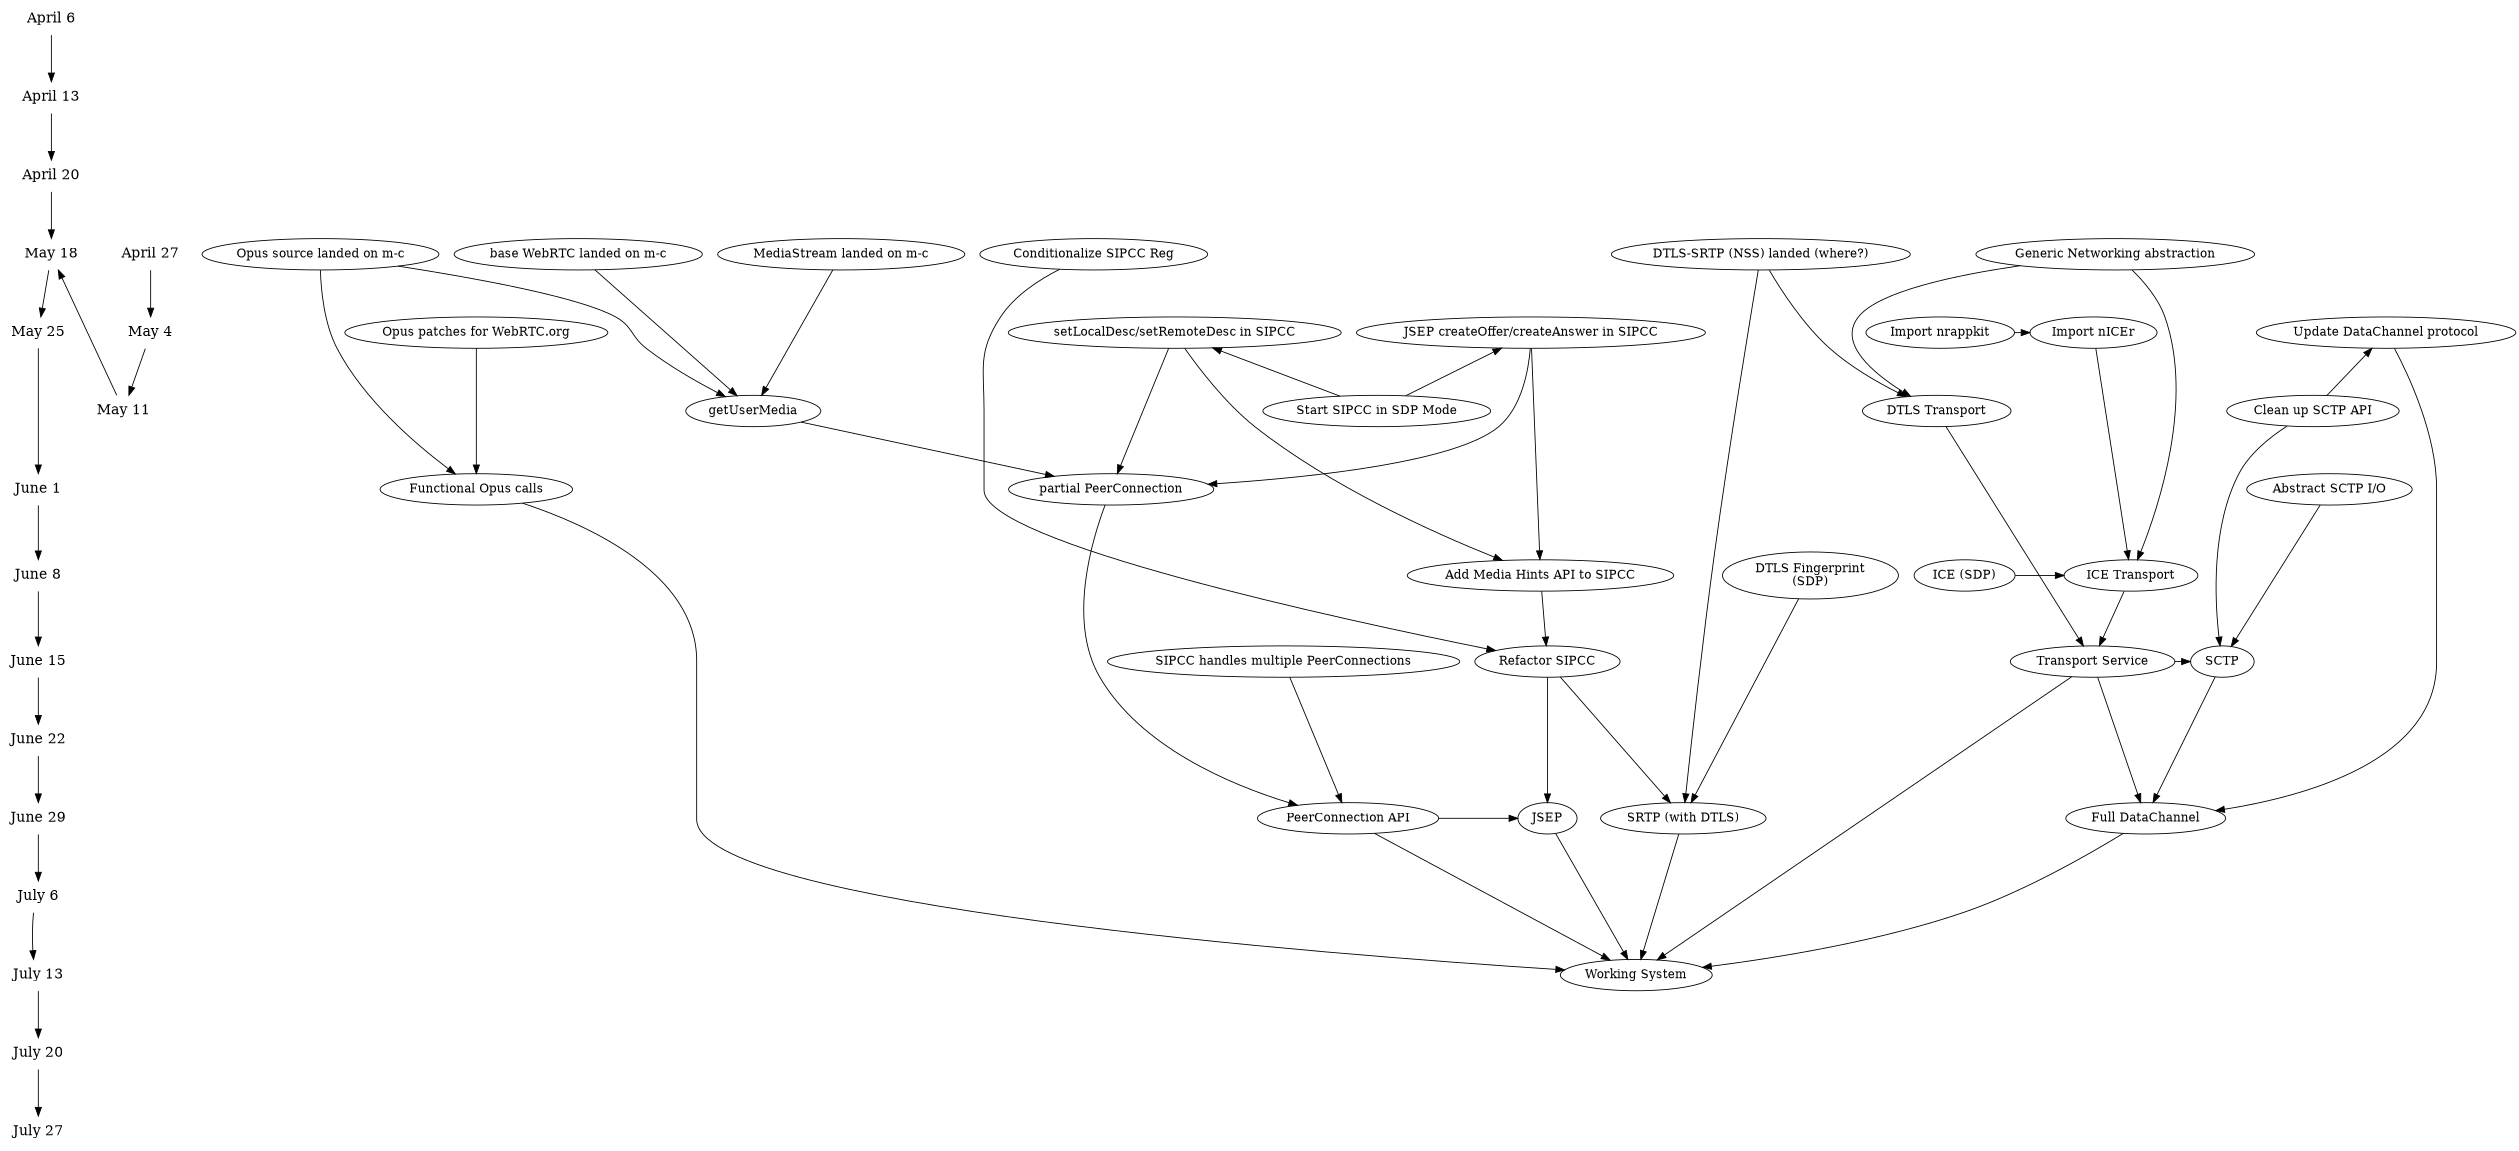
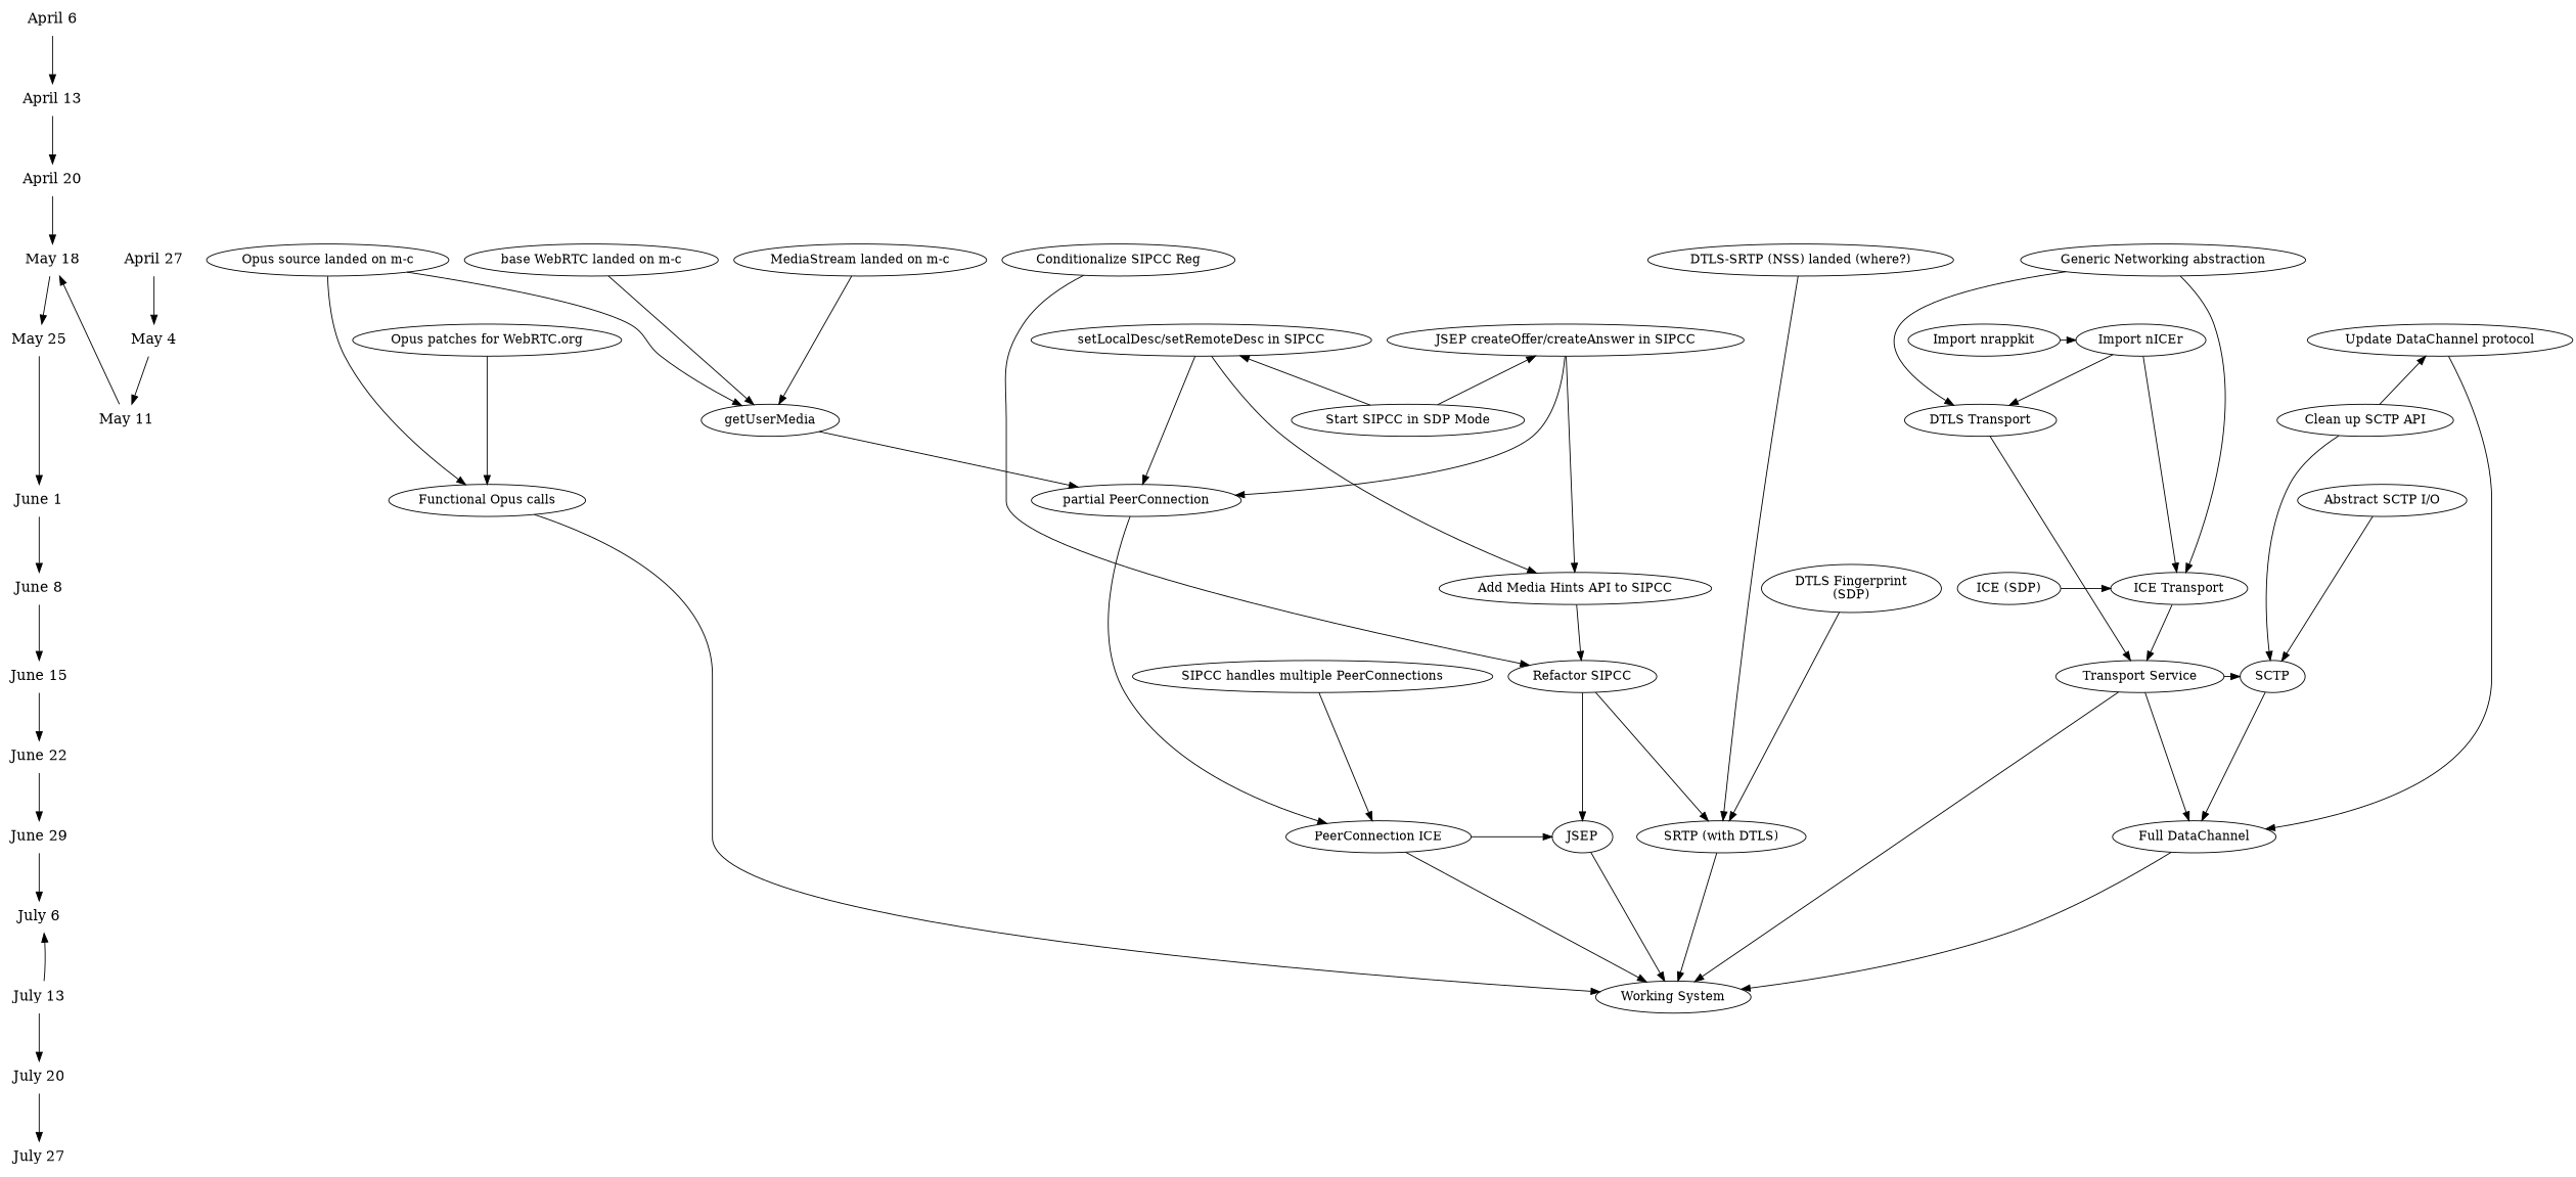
  digraph {
    ranksep=.75
    "April 6" [fontsize=16 shape=plaintext]
    "April 13" [fontsize=16 shape=plaintext]
    "April 20" [fontsize=16 shape=plaintext]
    "April 27" [fontsize=16 shape=plaintext]
    "May 4" [fontsize=16 shape=plaintext]
    "May 11" [fontsize=16 shape=plaintext]
    "May 18" [fontsize=16 shape=plaintext]
    "May 25" [fontsize=16 shape=plaintext]
    "June 1" [fontsize=16 shape=plaintext]
    "June 8" [fontsize=16 shape=plaintext]
    "June 15" [fontsize=16 shape=plaintext]
    "June 22" [fontsize=16 shape=plaintext]
    "June 29" [fontsize=16 shape=plaintext]
    "July 6" [fontsize=16 shape=plaintext]
    "July 13" [fontsize=16 shape=plaintext]
    "July 20" [fontsize=16 shape=plaintext]
    "July 27" [fontsize=16 shape=plaintext]
    n18 [label="base WebRTC landed on m-c"]
    n19 [label="MediaStream landed on m-c"]
    n20 [label="Generic Networking abstraction"]
    n21 [label="DTLS-SRTP (NSS) landed (where?)"]
    n22 [label="Conditionalize SIPCC Reg"]
    n23 [label="Opus source landed on m-c"]
    n24 [label=getUserMedia]
    n25 [label="DTLS Transport"]
    n26 [label="Clean up SCTP API"]
    n27 [label="Start SIPCC in SDP Mode"]
    n28 [label="Import nICEr"]
    n29 [label="Import nrappkit"]
    n30 [label="JSEP createOffer/createAnswer in SIPCC"]
    n31 [label="setLocalDesc/setRemoteDesc in SIPCC"]
    n32 [label="Update DataChannel protocol"]
    n33 [label="Opus patches for WebRTC.org"]
    n34 [label="partial PeerConnection"]
    n35 [label="Abstract SCTP I/O"]
    n36 [label="Functional Opus calls"]
    n37 [label="ICE Transport"]
    n38 [label="DTLS Fingerprint\n(SDP)"]
    n39 [label="ICE (SDP)"]
    n40 [label="Add Media Hints API to SIPCC"]
    n41 [label="Transport Service"]
    n42 [label=SCTP]
    n43 [label="Refactor SIPCC"]
    n44 [label="SIPCC handles multiple PeerConnections"]
    JSEP
-   n46 [label="PeerConnection API"]
+   n46 [label="PeerConnection ICE"]
    n47 [label="Full DataChannel"]
    n48 [label="SRTP (with DTLS)"]
    n49 [label="Working System"]
    subgraph sub_1 {
      "April 6"
      "April 13"
      "April 20"
      "April 27"
      "May 4"
      "May 11"
      "May 18"
      "May 25"
      "June 1"
      "June 8"
      "June 15"
      "June 22"
      "June 29"
      "July 6"
      "July 13"
      "July 20"
      "July 27"
    }
    subgraph sub_2 {
      rank=same
      "April 27"
      n18
      n19
      n20
      n21
      n22
      n23
    }
    subgraph sub_3 {
      rank=same
      "May 11"
      n24
      n25
      n26
      n27
    }
    subgraph sub_4 {
      rank=same
      "May 25"
      n28
      n29
      n30
      n31
      n32
      n33
    }
    subgraph sub_5 {
      rank=same
      "June 1"
      n34
      n35
      n36
    }
    subgraph sub_6 {
      rank=same
      "June 8"
      n37
      n38
      n39
      n40
    }
    subgraph sub_7 {
      rank=same
      "June 15"
      n41
      n42
      n43
      n44
    }
    subgraph sub_8 {
      rank=same
      "June 29"
      JSEP
      n46
      n47
      n48
    }
    subgraph sub_9 {
      rank=same
      "July 13"
      n49
    }
    "April 6" -> "April 13"
    "April 13" -> "April 20"
    "April 20" -> "May 18"
    "April 27" -> "May 4"
    "May 4" -> "May 11"
    "May 11" -> "May 18"
    "May 18" -> "May 25"
    "May 25" -> "June 1"
    "June 1" -> "June 8"
    "June 8" -> "June 15"
    "June 15" -> "June 22"
    "June 22" -> "June 29"
    "June 29" -> "July 6"
-   "July 6" -> "July 13"
+   "July 13" -> "July 6"
    "July 13" -> "July 20"
    "July 20" -> "July 27"
    n18 -> n24
    n19 -> n24
    n20 -> n25
    n20 -> n37
-   n21 -> n25
+   n28 -> n25
    n21 -> n48
    n22 -> n43
    n23 -> n24
    n23 -> n36
    n24 -> n34
    n25 -> n41
    n26 -> n32
    n26 -> n42
    n27 -> n30
    n27 -> n31
    n28 -> n37
    n29 -> n28
    n30 -> n34
    n30 -> n40
    n31 -> n34
    n31 -> n40
    n32 -> n47
    n33 -> n36
    n34 -> n46
    n35 -> n42
    n36 -> n49
    n37 -> n41
    n38 -> n48
    n39 -> n37
    n40 -> n43
    n41 -> n42
    n41 -> n47
    n41 -> n49
    n42 -> n47
    n43 -> JSEP
    n43 -> n48
    n44 -> n46
    JSEP -> n49
    n46 -> JSEP
    n46 -> n49
    n47 -> n49
    n48 -> n49
  }
